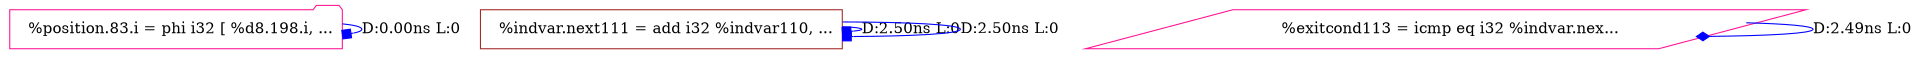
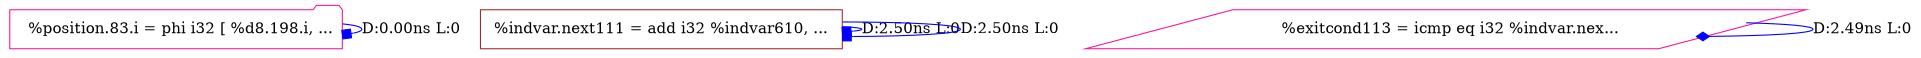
  digraph {
    node [color=deeppink]
    edge [color=blue arrowhead=box]
    n1 [label="  %position.83.i = phi i32 [ %d8.198.i, ..." shape=folder]
-   n2 [label="  %indvar.next111 = add i32 %indvar110, ..." color=brown shape=box]
+   n2 [label="%indvar.next111 = add i32 %indvar610, ..." color=brown shape=box]
    n3 [label="  %exitcond113 = icmp eq i32 %indvar.nex..." shape=parallelogram]
    n1 -> n1 [label="D:0.00ns L:0"]
    n2 -> n2 [label="D:2.50ns L:0"]
    n2 -> n2 [label="D:2.50ns L:0"]
    n3 -> n3 [label="D:2.49ns L:0" arrowhead=diamond]
  }
